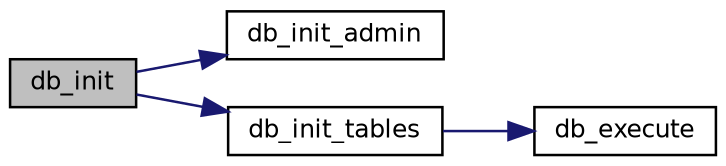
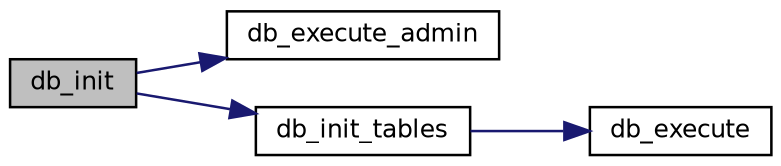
  digraph {
    rankdir=LR
    node [color=black fillcolor=white fontname=Helvetica fontsize=10 shape=record style=filled]
    edge [color=midnightblue fontname=Helvetica fontsize=10 labelfontname=Helvetica labelfontsize=10 style=solid]
    n1 [fillcolor=grey75 fontcolor=black height=0.2 label=db_init width=0.4]
-   n2 [height=0.2 label=db_init_admin width=0.4]
+   n2 [height=0.2 label=db_execute_admin width=0.4]
    n3 [height=0.2 label=db_init_tables width=0.4]
    n4 [height=0.2 label=db_execute width=0.4]
    n1 -> n2
    n1 -> n3
    n3 -> n4
  }
